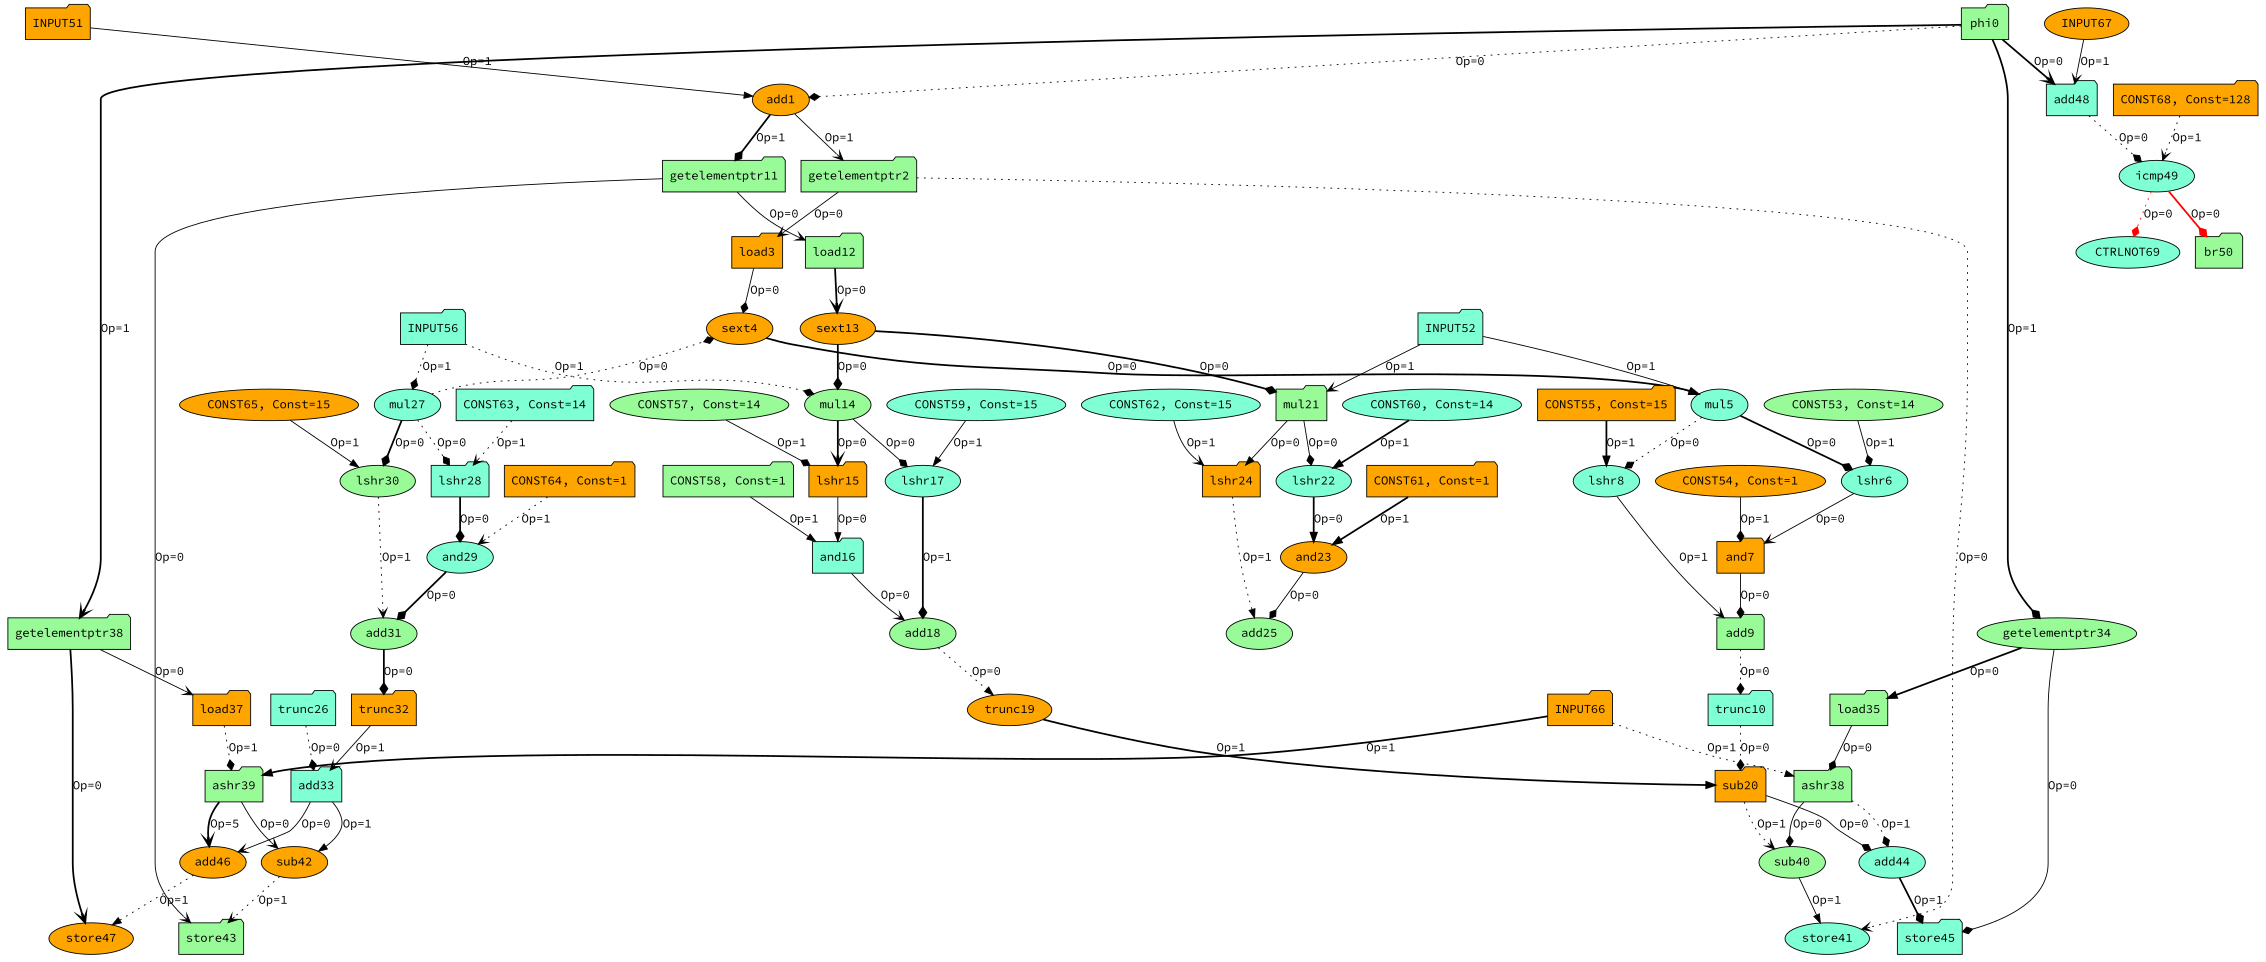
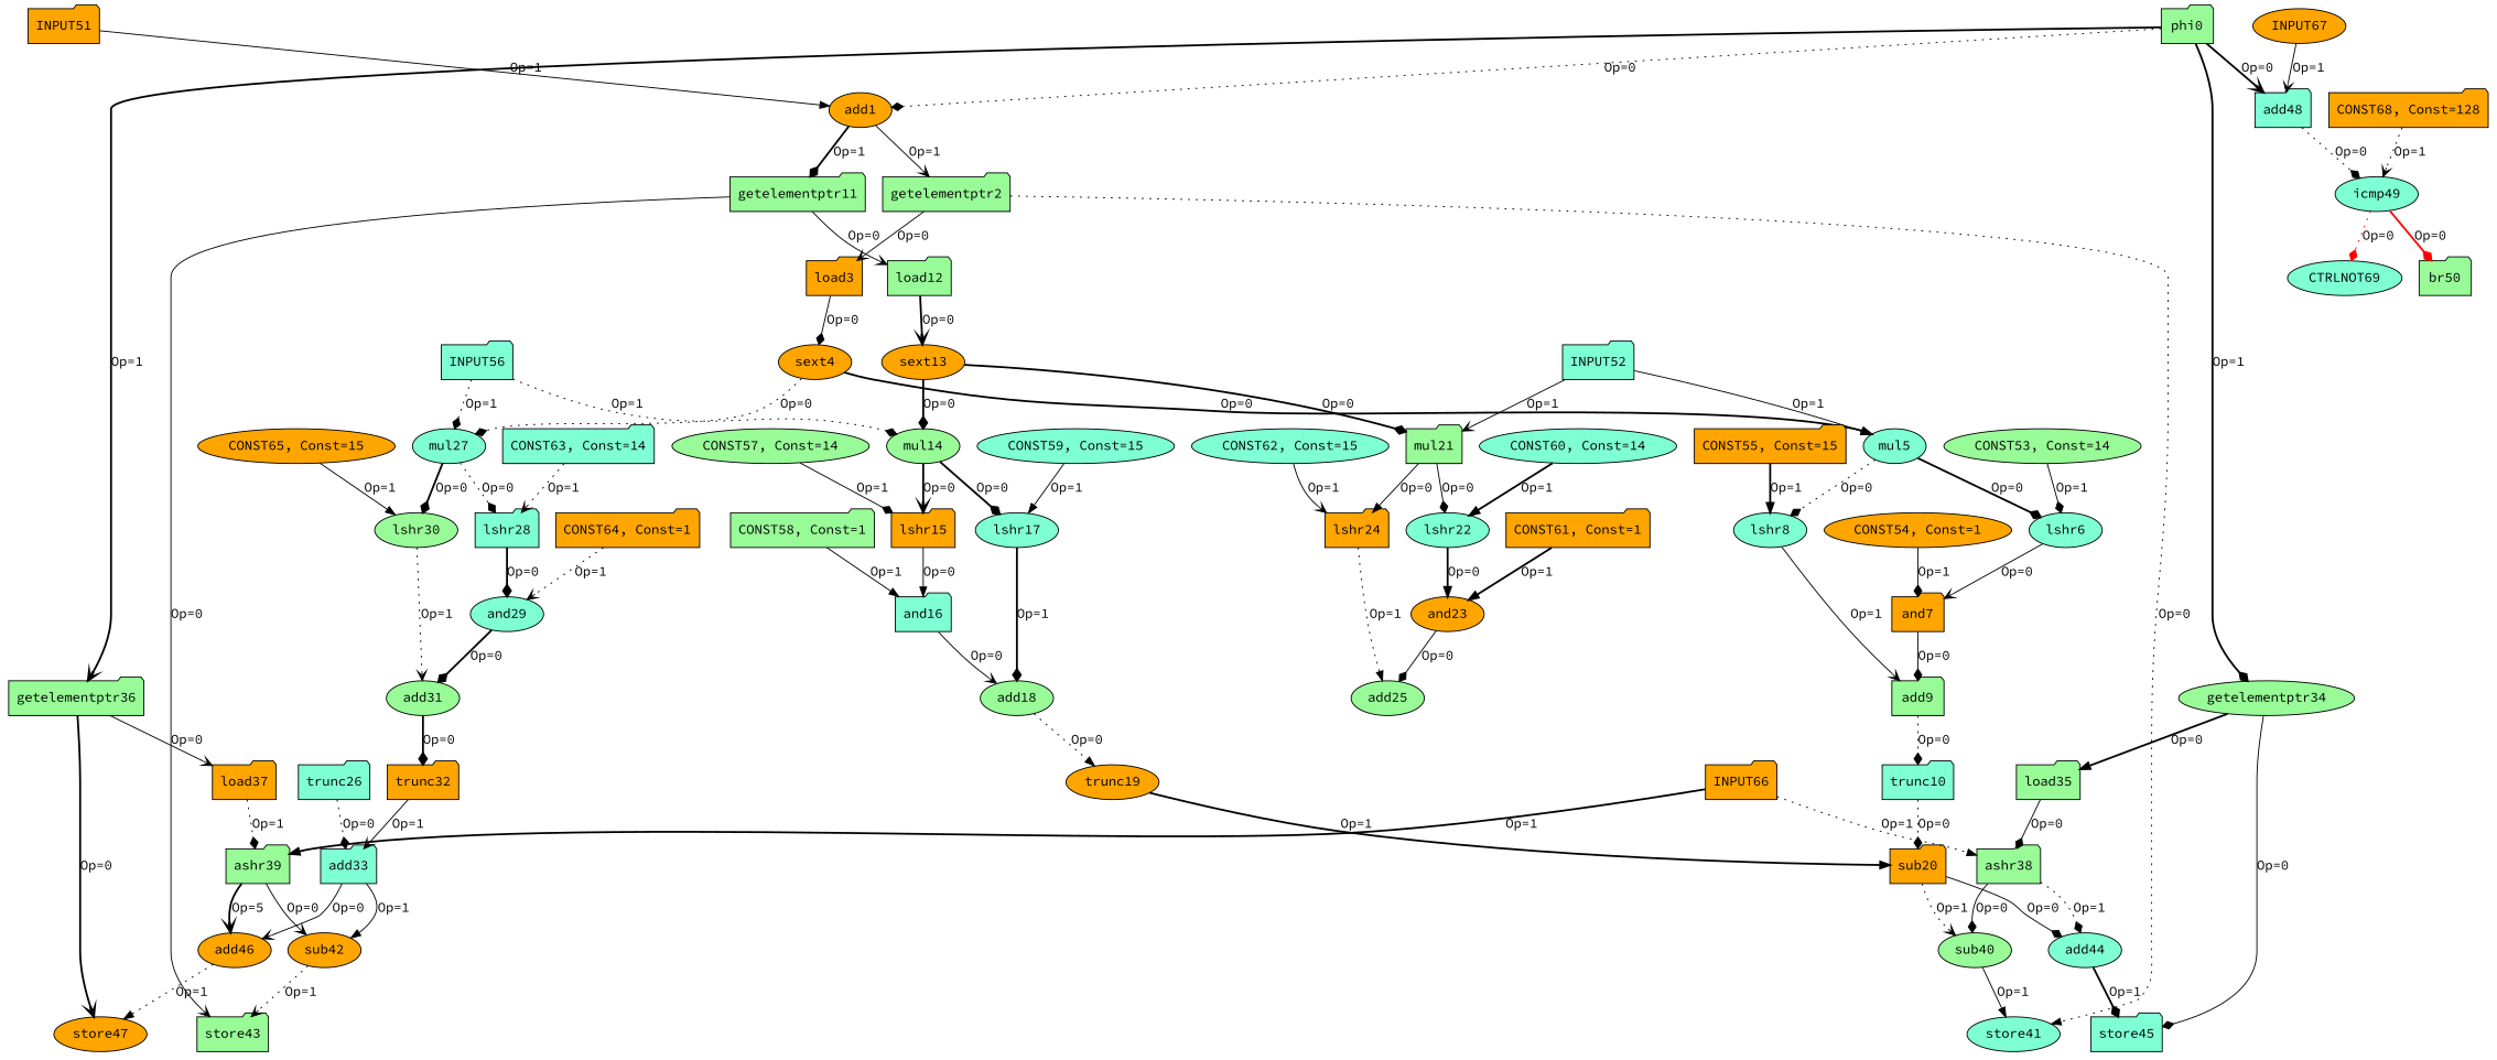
  digraph {
    fontname="Source Code Pro"
    node [color=black fillcolor=orange fontname="Source Code Pro" shape=folder style=filled]
    edge [arrowhead=diamond color=black fontname="Source Code Pro" style=solid]
    n1 [fillcolor=palegreen label=phi0]
    n2 [label=add1 shape=ellipse]
    n3 [fillcolor=palegreen label=getelementptr34 shape=ellipse]
-   n4 [fillcolor=palegreen label=getelementptr38]
+   n4 [fillcolor=palegreen label=getelementptr36]
    n5 [fillcolor=aquamarine label=add48]
    n6 [fillcolor=palegreen label=getelementptr2]
    n7 [fillcolor=palegreen label=getelementptr11]
    n8 [fillcolor=palegreen label=load35]
    n9 [fillcolor=aquamarine label=store45]
    n10 [label=load37]
    n11 [label=store47 shape=ellipse]
    n12 [fillcolor=aquamarine label=icmp49 shape=ellipse]
    n13 [label=load3]
    n14 [fillcolor=aquamarine label=store41 shape=ellipse]
    n15 [fillcolor=palegreen label=load12]
    n16 [fillcolor=palegreen label=store43]
    n17 [label=sext4 shape=ellipse]
    n18 [fillcolor=aquamarine label=mul5 shape=ellipse]
    n19 [fillcolor=aquamarine label=mul27 shape=ellipse]
    n20 [fillcolor=aquamarine label=lshr6 shape=ellipse]
    n21 [fillcolor=aquamarine label=lshr8 shape=ellipse]
    n22 [fillcolor=aquamarine label=lshr28]
    n23 [fillcolor=palegreen label=lshr30 shape=ellipse]
    n24 [label=and7]
    n25 [fillcolor=palegreen label=add9]
    n26 [fillcolor=aquamarine label=trunc10]
    n27 [label=sub20]
    n28 [fillcolor=palegreen label=sub40 shape=ellipse]
    n29 [fillcolor=aquamarine label=add44 shape=ellipse]
    n30 [label=sext13 shape=ellipse]
    n31 [fillcolor=palegreen label=mul14 shape=ellipse]
    n32 [fillcolor=palegreen label=mul21]
    n33 [label=lshr15]
    n34 [fillcolor=aquamarine label=lshr17 shape=ellipse]
    n35 [fillcolor=aquamarine label=lshr22 shape=ellipse]
    n36 [label=lshr24]
    n37 [fillcolor=aquamarine label=and16]
    n38 [fillcolor=palegreen label=add18 shape=ellipse]
    n39 [label=trunc19 shape=ellipse]
    n40 [label=and23 shape=ellipse]
    n41 [fillcolor=palegreen label=add25 shape=ellipse]
    n42 [fillcolor=aquamarine label=trunc26]
    n43 [fillcolor=aquamarine label=add33]
    n44 [label=sub42 shape=ellipse]
    n45 [label=add46 shape=ellipse]
    n46 [fillcolor=aquamarine label=and29 shape=ellipse]
    n47 [fillcolor=palegreen label=add31 shape=ellipse]
    n48 [label=trunc32]
    n49 [fillcolor=palegreen label=ashr38]
    n50 [fillcolor=palegreen label=ashr39]
    n51 [fillcolor=palegreen label=br50]
    n52 [fillcolor=aquamarine label=CTRLNOT69 shape=ellipse]
    n53 [label=INPUT51]
    n54 [fillcolor=aquamarine label=INPUT52]
    n55 [fillcolor=palegreen label="CONST53, Const=14" shape=ellipse]
    n56 [label="CONST54, Const=1" shape=ellipse]
    n57 [label="CONST55, Const=15"]
    n58 [fillcolor=aquamarine label=INPUT56]
    n59 [fillcolor=palegreen label="CONST57, Const=14" shape=ellipse]
    n60 [fillcolor=palegreen label="CONST58, Const=1"]
    n61 [fillcolor=aquamarine label="CONST59, Const=15" shape=ellipse]
    n62 [fillcolor=aquamarine label="CONST60, Const=14" shape=ellipse]
    n63 [label="CONST61, Const=1"]
    n64 [fillcolor=aquamarine label="CONST62, Const=15" shape=ellipse]
    n65 [fillcolor=aquamarine label="CONST63, Const=14"]
    n66 [label="CONST64, Const=1"]
    n67 [label="CONST65, Const=15" shape=ellipse]
    n68 [label=INPUT66]
    n69 [label=INPUT67 shape=ellipse]
    n70 [label="CONST68, Const=128"]
    n1 -> n2 [label="Op=0" style=dotted]
    n1 -> n3 [label="Op=1" style=bold]
    n1 -> n4 [arrowhead=vee label="Op=1" style=bold]
    n1 -> n5 [arrowhead=vee label="Op=0" style=bold]
    n2 -> n6 [arrowhead=vee label="Op=1"]
    n2 -> n7 [label="Op=1" style=bold]
    n3 -> n8 [arrowhead=normal label="Op=0" style=bold]
    n3 -> n9 [label="Op=0"]
    n4 -> n10 [arrowhead=vee label="Op=0"]
    n4 -> n11 [arrowhead=vee label="Op=0" style=bold]
    n5 -> n12 [label="Op=0" style=dotted]
    n6 -> n13 [arrowhead=vee label="Op=0"]
-   n6 -> n14 [arrowhead=vee label="Op=0" style=dotted]
+   n6 -> n14 [arrowhead=normal label="Op=0" style=dotted]
    n7 -> n15 [arrowhead=vee label="Op=0"]
    n7 -> n16 [arrowhead=vee label="Op=0"]
    n8 -> n49 [label="Op=0"]
    n10 -> n50 [label="Op=1" style=dotted]
    n12 -> n51 [color=red label="Op=0" style=bold]
    n12 -> n52 [color=red label="Op=0" style=dotted]
    n13 -> n17 [label="Op=0"]
    n15 -> n30 [arrowhead=vee label="Op=0" style=bold]
    n17 -> n18 [arrowhead=normal label="Op=0" style=bold]
-   n19 -> n17 [label="Op=0" style=dotted]
+   n17 -> n19 [label="Op=0" style=dotted]
    n18 -> n20 [label="Op=0" style=bold]
    n18 -> n21 [label="Op=0" style=dotted]
    n19 -> n22 [label="Op=0" style=dotted]
    n19 -> n23 [label="Op=0" style=bold]
    n20 -> n24 [arrowhead=vee label="Op=0"]
    n21 -> n25 [arrowhead=vee label="Op=1"]
    n22 -> n46 [label="Op=0" style=bold]
    n23 -> n47 [arrowhead=vee label="Op=1" style=dotted]
    n24 -> n25 [label="Op=0"]
    n25 -> n26 [label="Op=0" style=dotted]
    n26 -> n27 [label="Op=0" style=dotted]
    n27 -> n28 [arrowhead=vee label="Op=1" style=dotted]
    n27 -> n29 [label="Op=0"]
    n28 -> n14 [arrowhead=normal label="Op=1"]
    n29 -> n9 [label="Op=1" style=bold]
    n30 -> n31 [label="Op=0" style=bold]
    n30 -> n32 [label="Op=0" style=bold]
    n31 -> n33 [arrowhead=vee label="Op=0" style=bold]
-   n31 -> n34 [label="Op=0"]
+   n31 -> n34 [label="Op=0" style=bold]
    n32 -> n35 [label="Op=0"]
    n32 -> n36 [arrowhead=normal label="Op=0"]
    n33 -> n37 [arrowhead=normal label="Op=0"]
    n34 -> n38 [label="Op=1" style=bold]
    n35 -> n40 [arrowhead=normal label="Op=0" style=bold]
    n36 -> n41 [arrowhead=normal label="Op=1" style=dotted]
    n37 -> n38 [arrowhead=vee label="Op=0"]
    n38 -> n39 [arrowhead=normal label="Op=0" style=dotted]
    n39 -> n27 [arrowhead=normal label="Op=1" style=bold]
    n40 -> n41 [label="Op=0"]
    n42 -> n43 [label="Op=0" style=dotted]
    n43 -> n44 [arrowhead=normal label="Op=1"]
    n43 -> n45 [arrowhead=vee label="Op=0"]
    n44 -> n16 [arrowhead=vee label="Op=1" style=dotted]
    n45 -> n11 [arrowhead=normal label="Op=1" style=dotted]
    n46 -> n47 [label="Op=0" style=bold]
    n47 -> n48 [label="Op=0" style=bold]
    n48 -> n43 [arrowhead=vee label="Op=1"]
    n49 -> n28 [label="Op=0"]
    n49 -> n29 [label="Op=1" style=dotted]
    n50 -> n44 [arrowhead=vee label="Op=0"]
    n50 -> n45 [arrowhead=vee label="Op=5" style=bold]
    n53 -> n2 [arrowhead=normal label="Op=1"]
    n54 -> n18 [arrowhead=normal label="Op=1"]
    n54 -> n32 [arrowhead=vee label="Op=1"]
    n55 -> n20 [label="Op=1"]
    n56 -> n24 [label="Op=1"]
    n57 -> n21 [arrowhead=normal label="Op=1" style=bold]
    n58 -> n19 [label="Op=1" style=dotted]
    n58 -> n31 [label="Op=1" style=dotted]
    n59 -> n33 [label="Op=1"]
    n60 -> n37 [arrowhead=normal label="Op=1"]
    n61 -> n34 [arrowhead=normal label="Op=1"]
    n62 -> n35 [arrowhead=normal label="Op=1" style=bold]
    n63 -> n40 [arrowhead=normal label="Op=1" style=bold]
    n64 -> n36 [arrowhead=vee label="Op=1"]
    n65 -> n22 [arrowhead=vee label="Op=1" style=dotted]
    n66 -> n46 [arrowhead=vee label="Op=1" style=dotted]
    n67 -> n23 [arrowhead=normal label="Op=1"]
    n68 -> n49 [arrowhead=normal label="Op=1" style=dotted]
    n68 -> n50 [arrowhead=normal label="Op=1" style=bold]
    n69 -> n5 [arrowhead=vee label="Op=1"]
    n70 -> n12 [arrowhead=vee label="Op=1" style=dotted]
  }
